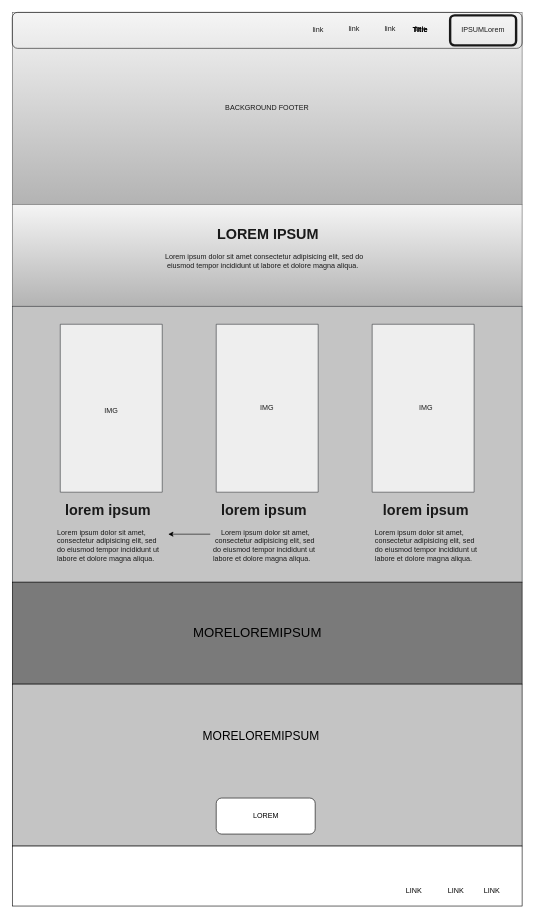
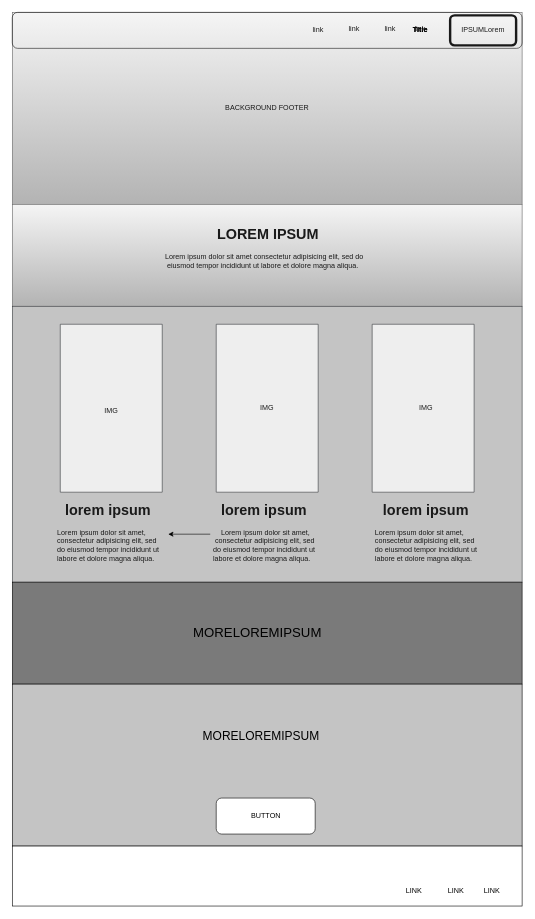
  <mxCell id="0" />
  <mxCell id="1" parent="0" />
  <mxCell id="2" value="&lt;font color=&quot;#1a1a1a&quot;&gt;BACKGROUND FOOTER&lt;/font&gt;" style="rounded=0;whiteSpace=wrap;html=1;fillColor=#f5f5f5;strokeColor=#666666;gradientColor=#b3b3b3;" vertex="1" parent="1"><mxGeometry width="850" height="320" as="geometry" x="20" y="20" /></mxCell>
  <mxCell id="3" value="&lt;span style=&quot;background-color: rgb(255, 255, 255);&quot;&gt;&lt;font color=&quot;#1a1a1a&quot;&gt;&lt;br&gt;&lt;/font&gt;&lt;/span&gt;" style="rounded=1;whiteSpace=wrap;html=1;fillColor=none;strokeColor=#1A1A1A;" vertex="1" parent="1"><mxGeometry width="850" height="60" as="geometry" x="20" y="20" /></mxCell>
  <mxCell id="4" value="&lt;font color=&quot;#1a1a1a&quot;&gt;IPSUMLorem&lt;/font&gt;" style="html=1;whiteSpace=wrap;fillColor=none;strokeColor=#1A1A1A;strokeWidth=4;perimeterSpacing=9;rounded=1;gradientColor=#7ea6e0;fontColor=#66FFFF;" vertex="1" parent="1"><mxGeometry x="750" y="25" width="110" height="50" as="geometry" /></mxCell>
  <mxCell id="5" value="Title" style="text;align=center;fontStyle=1;verticalAlign=middle;spacingLeft=3;spacingRight=3;strokeColor=none;rotatable=0;points=[[0,0.5],[1,0.5]];portConstraint=eastwest;html=1;" vertex="1" parent="1"><mxGeometry x="660" y="37" width="80" height="26" as="geometry" /></mxCell>
  <mxCell id="6" value="Title" style="text;align=center;fontStyle=1;verticalAlign=middle;spacingLeft=3;spacingRight=3;strokeColor=none;rotatable=0;points=[[0,0.5],[1,0.5]];portConstraint=eastwest;html=1;" vertex="1" parent="1"><mxGeometry x="660" y="37" width="80" height="26" as="geometry" /></mxCell>
  <mxCell id="7" value="&lt;font color=&quot;#1a1a1a&quot;&gt;link&lt;/font&gt;" style="text;html=1;strokeColor=none;fillColor=none;align=center;verticalAlign=middle;whiteSpace=wrap;rounded=0;" vertex="1" parent="1"><mxGeometry x="670" y="35" width="60" height="25" as="geometry" /></mxCell>
  <mxCell id="8" value="link" style="text;html=1;strokeColor=none;fillColor=none;align=center;verticalAlign=middle;whiteSpace=wrap;rounded=0;fontColor=#1A1A1A;" vertex="1" parent="1"><mxGeometry x="500" y="35" width="60" height="30" as="geometry" /></mxCell>
  <mxCell id="9" value="link" style="text;html=1;strokeColor=none;fillColor=none;align=center;verticalAlign=middle;whiteSpace=wrap;rounded=0;fontColor=#1A1A1A;" vertex="1" parent="1"><mxGeometry x="620" y="33" width="60" height="30" as="geometry" /></mxCell>
  <mxCell id="10" value="link" style="text;html=1;strokeColor=none;fillColor=none;align=center;verticalAlign=middle;whiteSpace=wrap;rounded=0;fontColor=#1A1A1A;" vertex="1" parent="1"><mxGeometry x="560" y="32.5" width="60" height="30" as="geometry" /></mxCell>
  <mxCell id="11" value="&lt;h1&gt;Heading&lt;/h1&gt;&lt;p&gt;Lorem ipsum dolor sit amet, consectetur adipisicing elit, sed do eiusmod tempor incididunt ut labore et dolore magna aliqua.&lt;/p&gt;" style="text;html=1;strokeColor=none;fillColor=none;spacing=5;spacingTop=-20;whiteSpace=wrap;overflow=hidden;rounded=0;labelBackgroundColor=default;" vertex="1" parent="1"><mxGeometry x="340" y="370" width="190" height="120" as="geometry" /></mxCell>
  <mxCell id="12" value="" style="rounded=0;whiteSpace=wrap;html=1;fillColor=#f5f5f5;gradientColor=#b3b3b3;strokeColor=#666666;" vertex="1" parent="1"><mxGeometry y="340" width="850" height="170" as="geometry" x="20" /></mxCell>
  <mxCell id="13" value="&lt;h1&gt;&lt;font color=&quot;#1a1a1a&quot;&gt;&amp;nbsp; &amp;nbsp; &amp;nbsp; &amp;nbsp; &amp;nbsp; &amp;nbsp; &amp;nbsp;LOREM IPSUM&lt;/font&gt;&lt;/h1&gt;&lt;p&gt;&lt;font color=&quot;#1a1a1a&quot;&gt;Lorem ipsum dolor sit amet consectetur adipisicing elit, sed do&amp;nbsp; &amp;nbsp; &amp;nbsp;eiusmod tempor incididunt ut labore et dolore magna aliqua.&lt;/font&gt;&lt;/p&gt;" style="text;html=1;strokeColor=none;fillColor=none;spacing=5;spacingTop=-20;whiteSpace=wrap;overflow=hidden;rounded=0;" vertex="1" parent="1"><mxGeometry x="270" y="370" width="350" height="120" as="geometry" /></mxCell>
  <mxCell id="14" style="edgeStyle=orthogonalEdgeStyle;rounded=0;orthogonalLoop=1;jettySize=auto;html=1;exitX=0.5;exitY=1;exitDx=0;exitDy=0;" edge="1" parent="1" source="12" target="12"><mxGeometry relative="1" as="geometry" /></mxCell>
  <mxCell id="15" value="" style="rounded=0;whiteSpace=wrap;html=1;fillColor=#C4C4C4;strokeColor=#36393d;" vertex="1" parent="1"><mxGeometry y="510" width="850" height="460" as="geometry" x="20" /></mxCell>
  <mxCell id="16" value="" style="verticalLabelPosition=bottom;verticalAlign=top;html=1;shape=mxgraph.basic.rect;fillColor2=none;strokeWidth=1;size=20;indent=5;direction=south;fillColor=#eeeeee;strokeColor=#36393d;" vertex="1" parent="1"><mxGeometry x="100" y="540" width="170" height="280" as="geometry" /></mxCell>
  <mxCell id="17" value="" style="verticalLabelPosition=bottom;verticalAlign=top;html=1;shape=mxgraph.basic.rect;fillColor2=none;strokeWidth=1;size=20;indent=5;direction=south;fillColor=#eeeeee;strokeColor=#36393d;" vertex="1" parent="1"><mxGeometry x="360" y="540" width="170" height="280" as="geometry" /></mxCell>
  <mxCell id="18" value="" style="verticalLabelPosition=bottom;verticalAlign=top;html=1;shape=mxgraph.basic.rect;fillColor2=none;strokeWidth=1;size=20;indent=5;direction=south;fillColor=#eeeeee;strokeColor=#36393d;" vertex="1" parent="1"><mxGeometry x="620" y="540" width="170" height="280" as="geometry" /></mxCell>
  <mxCell id="19" value="&lt;h1&gt;&amp;nbsp; lorem ipsum&lt;/h1&gt;&lt;p&gt;Lorem ipsum dolor sit amet, consectetur adipisicing elit, sed do eiusmod tempor incididunt ut labore et dolore magna aliqua.&lt;/p&gt;" style="text;html=1;strokeColor=none;fillColor=none;spacing=5;spacingTop=-20;whiteSpace=wrap;overflow=hidden;rounded=0;fontColor=#1A1A1A;" vertex="1" parent="1"><mxGeometry x="90" y="830" width="190" height="120" as="geometry" /></mxCell>
  <mxCell id="20" value="" style="edgeStyle=orthogonalEdgeStyle;rounded=0;orthogonalLoop=1;jettySize=auto;html=1;" edge="1" parent="1" source="21" target="19"><mxGeometry relative="1" as="geometry" /></mxCell>
  <mxCell id="21" value="&lt;h1&gt;&amp;nbsp; lorem ipsum&lt;/h1&gt;&lt;p&gt;&amp;nbsp; &amp;nbsp; Lorem ipsum dolor sit amet,&amp;nbsp; &amp;nbsp; &amp;nbsp;consectetur adipisicing elit, sed&amp;nbsp; do eiusmod tempor incididunt ut&amp;nbsp; labore et dolore magna aliqua.&lt;/p&gt;" style="text;html=1;strokeColor=none;fillColor=none;spacing=5;spacingTop=-20;whiteSpace=wrap;overflow=hidden;rounded=0;fontColor=#1A1A1A;" vertex="1" parent="1"><mxGeometry x="350" y="830" width="190" height="120" as="geometry" /></mxCell>
  <mxCell id="22" value="&lt;h1&gt;&amp;nbsp; lorem ipsum&lt;/h1&gt;&lt;p&gt;Lorem ipsum dolor sit amet, consectetur adipisicing elit, sed do eiusmod tempor incididunt ut labore et dolore magna aliqua.&lt;/p&gt;" style="text;html=1;strokeColor=none;fillColor=none;spacing=5;spacingTop=-20;whiteSpace=wrap;overflow=hidden;rounded=0;fontColor=#1A1A1A;" vertex="1" parent="1"><mxGeometry x="620" y="830" width="190" height="120" as="geometry" /></mxCell>
  <mxCell id="23" value="IMG" style="text;html=1;strokeColor=none;fillColor=none;align=center;verticalAlign=middle;whiteSpace=wrap;rounded=0;fontColor=#1A1A1A;" vertex="1" parent="1"><mxGeometry x="155" y="670" width="60" height="30" as="geometry" /></mxCell>
  <mxCell id="24" value="IMG" style="text;html=1;strokeColor=none;fillColor=none;align=center;verticalAlign=middle;whiteSpace=wrap;rounded=0;fontColor=#1A1A1A;" vertex="1" parent="1"><mxGeometry x="415" y="665" width="60" height="30" as="geometry" /></mxCell>
  <mxCell id="25" value="IMG" style="text;html=1;strokeColor=none;fillColor=none;align=center;verticalAlign=middle;whiteSpace=wrap;rounded=0;fontColor=#1A1A1A;" vertex="1" parent="1"><mxGeometry x="680" y="665" width="60" height="30" as="geometry" /></mxCell>
  <mxCell id="26" value="" style="whiteSpace=wrap;html=1;fillColor=#7A7A7A;textDirection=rtl;" vertex="1" parent="1"><mxGeometry y="970" width="850" height="170" as="geometry" x="20" /></mxCell>
  <mxCell id="27" value="" style="rounded=0;whiteSpace=wrap;html=1;fillColor=#C4C4C4;" vertex="1" parent="1"><mxGeometry y="1140" width="850" height="270" as="geometry" x="20" /></mxCell>
  <mxCell id="28" value="&lt;font style=&quot;font-size: 22px;&quot;&gt;MORELOREMIPSUM&amp;nbsp;&amp;nbsp;&lt;/font&gt;" style="text;html=1;strokeColor=none;fillColor=none;align=center;verticalAlign=middle;whiteSpace=wrap;rounded=0;" vertex="1" parent="1"><mxGeometry x="405" y="1040" width="60" height="30" as="geometry" /></mxCell>
  <mxCell id="29" value="" style="rounded=1;whiteSpace=wrap;html=1;" vertex="1" parent="1"><mxGeometry x="360" y="1330" width="165" height="60" as="geometry" /></mxCell>
- <mxCell id="30" value="LOREM" style="text;html=1;strokeColor=none;fillColor=none;align=center;verticalAlign=middle;whiteSpace=wrap;rounded=0;" vertex="1" parent="1"><mxGeometry x="413" y="1345" width="60" height="30" as="geometry" /></mxCell>
+ <mxCell id="30" value="BUTTON" style="text;html=1;strokeColor=none;fillColor=none;align=center;verticalAlign=middle;whiteSpace=wrap;rounded=0;" vertex="1" parent="1"><mxGeometry x="413" y="1345" width="60" height="30" as="geometry" /></mxCell>
  <mxCell id="31" value="&lt;font style=&quot;font-size: 20px;&quot;&gt;MORELOREMIPSUM&lt;/font&gt;" style="text;html=1;strokeColor=none;fillColor=none;align=center;verticalAlign=middle;whiteSpace=wrap;rounded=0;" vertex="1" parent="1"><mxGeometry x="405" y="1210" width="60" height="30" as="geometry" /></mxCell>
  <mxCell id="32" value="" style="rounded=0;whiteSpace=wrap;html=1;" vertex="1" parent="1"><mxGeometry y="1410" width="850" height="100" as="geometry" x="20" /></mxCell>
  <mxCell id="33" value="LINK" style="text;html=1;strokeColor=none;fillColor=none;align=center;verticalAlign=middle;whiteSpace=wrap;rounded=0;" vertex="1" parent="1"><mxGeometry x="730" y="1470" width="60" height="30" as="geometry" /></mxCell>
  <mxCell id="34" value="LINK" style="text;html=1;strokeColor=none;fillColor=none;align=center;verticalAlign=middle;whiteSpace=wrap;rounded=0;" vertex="1" parent="1"><mxGeometry x="790" y="1470" width="60" height="30" as="geometry" /></mxCell>
  <mxCell id="35" value="LINK" style="text;html=1;strokeColor=none;fillColor=none;align=center;verticalAlign=middle;whiteSpace=wrap;rounded=0;" vertex="1" parent="1"><mxGeometry x="660" y="1470" width="60" height="30" as="geometry" /></mxCell>
